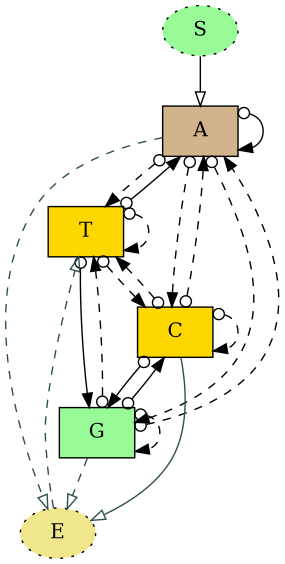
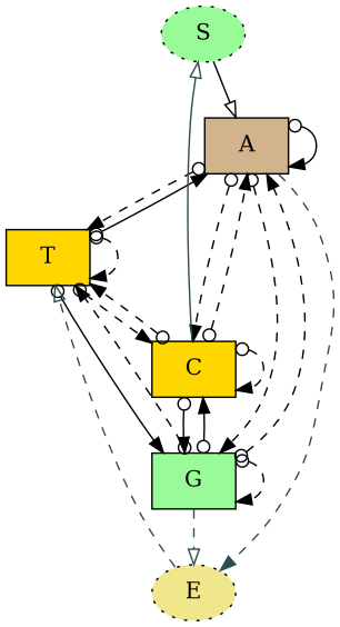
  digraph {
    rankdir=TB
    node [fillcolor=palegreen style=filled shape=rect]
    edge [color=black style=dashed arrowtail=odot dir=both]
    n1 [label=S style="dotted,filled" shape=""]
    n2 [fillcolor=tan label=A]
    n3 [fillcolor=gold label=T]
    n4 [label=G]
    n5 [fillcolor=gold label=C]
    n6 [fillcolor=khaki label=E style="dotted,filled" shape=""]
    n1 -> n2 [arrowhead=empty style=solid arrowtail="" dir=""]
    n2 -> n2 [style=solid]
    n2 -> n3
    n2 -> n4
    n2 -> n5
-   n2 -> n6 [arrowhead=empty color=darkslategrey arrowtail="" dir=""]
+   n2 -> n6 [arrowhead=normal color=darkslategrey arrowtail="" dir=""]
    n3 -> n2 [style=solid]
    n3 -> n3
    n3 -> n4 [style=solid]
    n3 -> n5
    n4 -> n2
    n4 -> n3
    n4 -> n4
    n4 -> n5 [style=solid]
    n4 -> n6 [arrowhead=empty color=darkslategrey arrowtail="" dir=""]
    n5 -> n2
    n5 -> n3
    n5 -> n4 [style=solid]
    n5 -> n5
-   n5 -> n6 [arrowhead=empty color=darkslategrey style=solid arrowtail="" dir=""]
+   n5 -> n1 [arrowhead=empty color=darkslategrey style=solid arrowtail="" dir=""]
    n6 -> n3 [arrowhead=empty color=darkslategrey arrowtail="" dir=""]
  }
